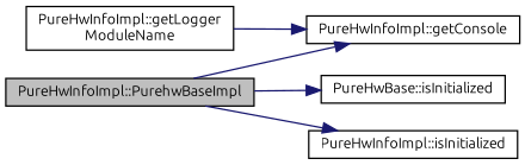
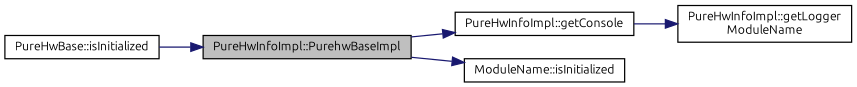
  digraph {
    fontname=Ubuntu
    rankdir=LR
    node [color=black fillcolor=white fontname=Ubuntu fontsize=10 shape=record style=filled]
    edge [color=midnightblue fontname=Ubuntu fontsize=10 labelfontname=Helvetica labelfontsize=10 style=solid]
    n1 [fillcolor=grey75 fontcolor=black height=0.2 label="PureHwInfoImpl::PurehwBaseImpl" width=0.4]
    n2 [height=0.2 label="PureHwInfoImpl::getConsole" width=0.4]
    n3 [height=0.2 label="PureHwBase::isInitialized" width=0.4]
-   n4 [height=0.2 label="PureHwInfoImpl::isInitialized" width=0.4]
+   n4 [height=0.2 label="ModuleName::isInitialized" width=0.4]
    n5 [height=0.2 label="PureHwInfoImpl::getLogger\lModuleName" width=0.4]
    n1 -> n2
-   n1 -> n3
+   n3 -> n1
    n1 -> n4
-   n5 -> n2
+   n2 -> n5
  }
